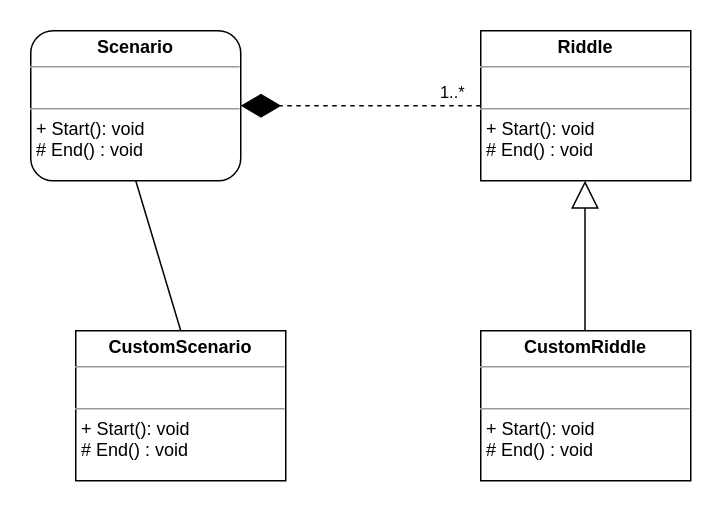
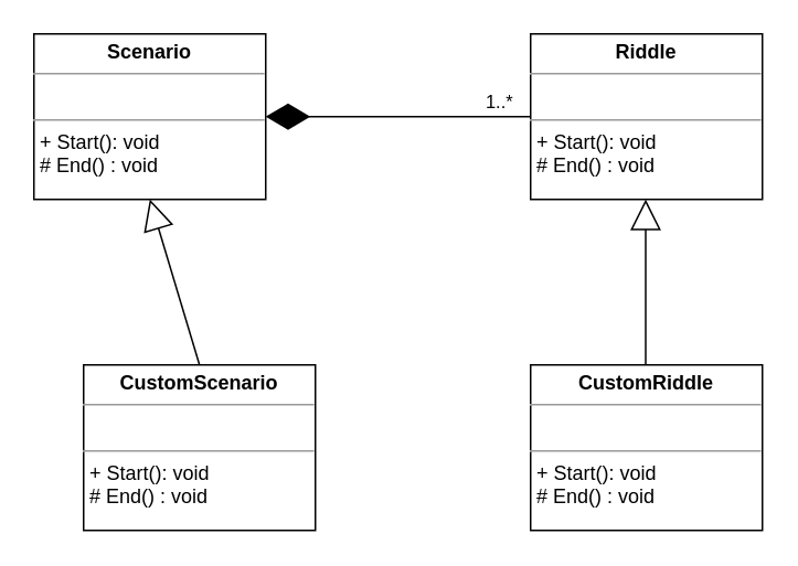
  <mxCell id="0" />
  <mxCell id="1" parent="0" />
- <mxCell id="2" value="&lt;p style=&quot;margin:0px;margin-top:4px;text-align:center;&quot;&gt;&lt;b&gt;Scenario&lt;/b&gt;&lt;/p&gt;&lt;hr size=&quot;1&quot;&gt;&lt;p style=&quot;margin:0px;margin-left:4px;&quot;&gt;&lt;br&gt;&lt;/p&gt;&lt;hr size=&quot;1&quot;&gt;&lt;p style=&quot;margin:0px;margin-left:4px;&quot;&gt;+ Start(): void&lt;/p&gt;&lt;p style=&quot;margin:0px;margin-left:4px;&quot;&gt;# End() : void&lt;/p&gt;" style="verticalAlign=top;align=left;overflow=fill;fontSize=12;fontFamily=Helvetica;html=1;whiteSpace=wrap;rounded=1;" vertex="1" parent="1"><mxGeometry x="20" y="20" width="140" height="100" as="geometry" /></mxCell>
+ <mxCell id="2" value="&lt;p style=&quot;margin:0px;margin-top:4px;text-align:center;&quot;&gt;&lt;b&gt;Scenario&lt;/b&gt;&lt;/p&gt;&lt;hr size=&quot;1&quot;&gt;&lt;p style=&quot;margin:0px;margin-left:4px;&quot;&gt;&lt;br&gt;&lt;/p&gt;&lt;hr size=&quot;1&quot;&gt;&lt;p style=&quot;margin:0px;margin-left:4px;&quot;&gt;+ Start(): void&lt;/p&gt;&lt;p style=&quot;margin:0px;margin-left:4px;&quot;&gt;# End() : void&lt;/p&gt;" style="verticalAlign=top;align=left;overflow=fill;fontSize=12;fontFamily=Helvetica;html=1;whiteSpace=wrap;" vertex="1" parent="1"><mxGeometry x="20" y="20" width="140" height="100" as="geometry" /></mxCell>
  <mxCell id="3" value="&lt;p style=&quot;margin:0px;margin-top:4px;text-align:center;&quot;&gt;&lt;b&gt;CustomScenario&lt;/b&gt;&lt;/p&gt;&lt;hr size=&quot;1&quot;&gt;&lt;p style=&quot;margin:0px;margin-left:4px;&quot;&gt;&lt;br&gt;&lt;/p&gt;&lt;hr size=&quot;1&quot;&gt;&lt;p style=&quot;margin:0px;margin-left:4px;&quot;&gt;+ Start(): void&lt;/p&gt;&lt;p style=&quot;margin:0px;margin-left:4px;&quot;&gt;# End() : void&lt;/p&gt;" style="verticalAlign=top;align=left;overflow=fill;fontSize=12;fontFamily=Helvetica;html=1;whiteSpace=wrap;" vertex="1" parent="1"><mxGeometry x="50" y="220" width="140" height="100" as="geometry" /></mxCell>
  <mxCell id="4" value="&lt;p style=&quot;margin:0px;margin-top:4px;text-align:center;&quot;&gt;&lt;b&gt;Riddle&lt;/b&gt;&lt;/p&gt;&lt;hr size=&quot;1&quot;&gt;&lt;p style=&quot;margin:0px;margin-left:4px;&quot;&gt;&lt;br&gt;&lt;/p&gt;&lt;hr size=&quot;1&quot;&gt;&lt;p style=&quot;margin:0px;margin-left:4px;&quot;&gt;+ Start(): void&lt;/p&gt;&lt;p style=&quot;margin:0px;margin-left:4px;&quot;&gt;# End() : void&lt;/p&gt;" style="verticalAlign=top;align=left;overflow=fill;fontSize=12;fontFamily=Helvetica;html=1;whiteSpace=wrap;" vertex="1" parent="1"><mxGeometry x="320" y="20" width="140" height="100" as="geometry" /></mxCell>
  <mxCell id="5" value="&lt;p style=&quot;margin:0px;margin-top:4px;text-align:center;&quot;&gt;&lt;b&gt;CustomRiddle&lt;/b&gt;&lt;/p&gt;&lt;hr size=&quot;1&quot;&gt;&lt;p style=&quot;margin:0px;margin-left:4px;&quot;&gt;&lt;br&gt;&lt;/p&gt;&lt;hr size=&quot;1&quot;&gt;&lt;p style=&quot;margin:0px;margin-left:4px;&quot;&gt;+ Start(): void&lt;/p&gt;&lt;p style=&quot;margin:0px;margin-left:4px;&quot;&gt;# End() : void&lt;/p&gt;" style="verticalAlign=top;align=left;overflow=fill;fontSize=12;fontFamily=Helvetica;html=1;whiteSpace=wrap;" vertex="1" parent="1"><mxGeometry x="320" y="220" width="140" height="100" as="geometry" /></mxCell>
- <mxCell id="6" value="" style="endArrow=none;endSize=16;endFill=0;html=1;rounded=0;entryX=0.5;entryY=1;entryDx=0;entryDy=0;exitX=0.5;exitY=0;exitDx=0;exitDy=0;" edge="1" parent="1" source="3" target="2"><mxGeometry width="160" relative="1" as="geometry"><mxPoint x="270" y="180" as="sourcePoint" /><mxPoint x="430" y="180" as="targetPoint" /></mxGeometry></mxCell>
+ <mxCell id="6" value="" style="endArrow=block;endSize=16;endFill=0;html=1;rounded=0;entryX=0.5;entryY=1;entryDx=0;entryDy=0;exitX=0.5;exitY=0;exitDx=0;exitDy=0;" edge="1" parent="1" source="3" target="2"><mxGeometry width="160" relative="1" as="geometry"><mxPoint x="270" y="180" as="sourcePoint" /><mxPoint x="430" y="180" as="targetPoint" /></mxGeometry></mxCell>
  <mxCell id="7" value="" style="endArrow=block;endSize=16;endFill=0;html=1;rounded=0;entryX=0.5;entryY=1;entryDx=0;entryDy=0;exitX=0.5;exitY=0;exitDx=0;exitDy=0;" edge="1" parent="1"><mxGeometry width="160" relative="1" as="geometry"><mxPoint x="389.5" y="220" as="sourcePoint" /><mxPoint x="389.5" y="120" as="targetPoint" /></mxGeometry></mxCell>
- <mxCell id="8" value="" style="endArrow=diamondThin;endFill=1;endSize=24;html=1;rounded=0;entryX=1;entryY=0.5;entryDx=0;entryDy=0;exitX=0;exitY=0.5;exitDx=0;exitDy=0;dashed=1;" edge="1" parent="1" source="4" target="2"><mxGeometry width="160" relative="1" as="geometry"><mxPoint x="270" y="180" as="sourcePoint" /><mxPoint x="430" y="180" as="targetPoint" /></mxGeometry></mxCell>
+ <mxCell id="8" value="" style="endArrow=diamondThin;endFill=1;endSize=24;html=1;rounded=0;entryX=1;entryY=0.5;entryDx=0;entryDy=0;exitX=0;exitY=0.5;exitDx=0;exitDy=0;" edge="1" parent="1" source="4" target="2"><mxGeometry width="160" relative="1" as="geometry"><mxPoint x="270" y="180" as="sourcePoint" /><mxPoint x="430" y="180" as="targetPoint" /></mxGeometry></mxCell>
  <mxCell id="9" value="1..*" style="edgeLabel;html=1;align=center;verticalAlign=middle;resizable=0;points=[];" vertex="1" connectable="0" parent="8"><mxGeometry x="-0.412" y="1" relative="1" as="geometry"><mxPoint x="27" y="-11" as="offset" /></mxGeometry></mxCell>
